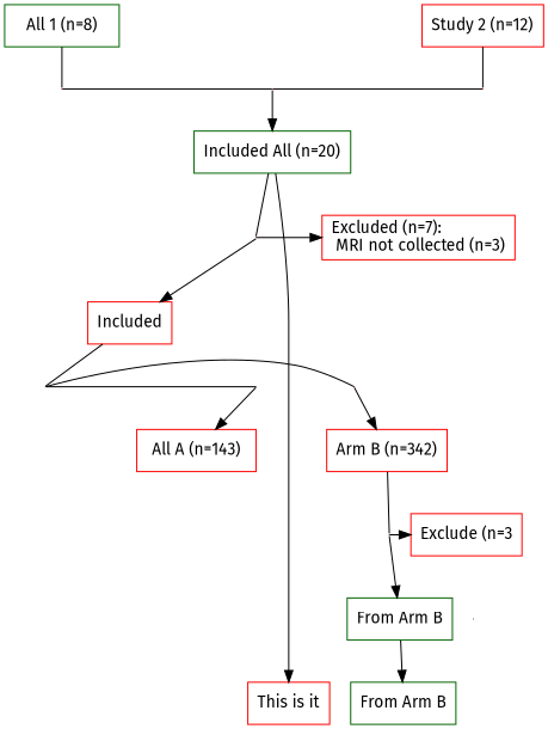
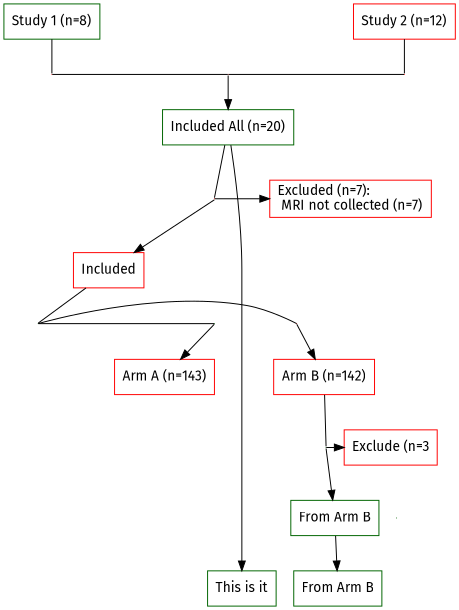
  digraph {
    fontname="Fira Sans"
    node [color=red fontname="Fira Sans" shape=rectangle]
    edge [fontname="Fira Sans"]
    P1 [shape=point width=0]
    P2 [shape=point width=0]
    P3 [shape=point width=0]
-   n4 [color=darkgreen label="All 1 (n=8)"]
+   n4 [color=darkgreen label="Study 1 (n=8)"]
    n5 [label="Study 2 (n=12)"]
-   n6 [label="Excluded (n=7):\l MRI not collected (n=3)\l"]
+   n6 [label="Excluded (n=7):\l MRI not collected (n=7)\l"]
    P4 [shape=point width=0]
    P5 [color=darkgreen shape=point width=0]
    P6 [color=darkgreen shape=point width=0]
    P7 [shape=point width=0]
-   n11 [label="All A (n=143)"]
-   n12 [label="Arm B (n=342)"]
+   n11 [label="Arm A (n=143)"]
+   n12 [label="Arm B (n=142)"]
    n13 [color=darkgreen label="From Arm B"]
    node10 [color=darkgreen shape=point width=0]
    n15 [label="Exclude (n=3\l"]
    P8 [color=darkgreen shape=point width=0]
-   n17 [label="This is it"]
+   n17 [color=darkgreen label="This is it"]
    n18 [color=darkgreen label="From Arm B"]
    n19 [color=darkgreen label="Included All (n=20)"]
    n20 [label=Included]
    subgraph sub_1 {
      rank=same
      rankdir=LR
      P1
      P2
      P3
    }
    subgraph sub_2 {
      rank=same
      rankdir=LR
      n4
      n5
    }
    subgraph sub_3 {
      rank=same
      rankdir=LR
      n6
      P4
    }
    subgraph sub_4 {
      rank=same
      rankdir=LR
      P5
      P6
      P7
    }
    subgraph sub_5 {
      rank=same
      rankdir=LR
      n11
      n12
    }
    subgraph sub_6 {
      rank=same
      rankdir=LR
      n13
      node10
    }
    subgraph sub_7 {
      rank=same
      rankdir=LR
      n15
      P8
    }
    subgraph sub_8 {
      rank=same
      rankdir=LR
      n17
      n18
    }
    P1 -> P2 [arrowhead=none minlen=10]
    P2 -> P3 [arrowhead=none minlen=10]
    P2 -> n19
    n4 -> P1 [arrowhead=none]
    n5 -> P3 [arrowhead=none]
    P4 -> n6
    P4 -> n20
    P5 -> P6 [arrowhead=none minlen=10]
    P5 -> n11
    P6 -> P7 [arrowhead=none minlen=10]
    P7 -> n12
    n12 -> P8 [arrowhead=none]
    n13 -> n18
    P8 -> n13
    P8 -> n15
    n19 -> P4 [arrowhead=none]
    n19 -> n17
    n20 -> P6 [arrowhead=none]
  }
